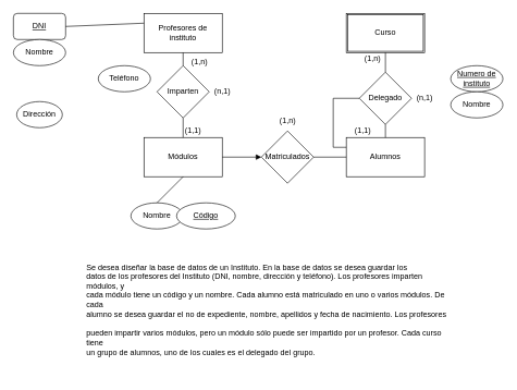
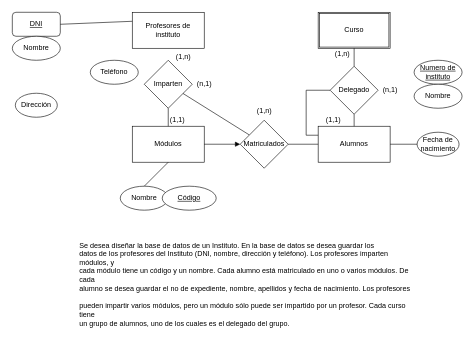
  <mxCell id="0" />
  <mxCell id="1" parent="0" />
  <mxCell id="2" value="Se desea diseñar la base de datos de un Instituto. En la base de datos se desea guardar los&#10;datos de los profesores del Instituto (DNI, nombre, dirección y teléfono). Los profesores imparten módulos, y&#10;cada módulo tiene un código y un nombre. Cada alumno está matriculado en uno o varios módulos. De cada&#10;alumno se desea guardar el no de expediente, nombre, apellidos y fecha de nacimiento. Los profesores&#10;&#10;pueden impartir varios módulos, pero un módulo sólo puede ser impartido por un profesor. Cada curso tiene&#10;un grupo de alumnos, uno de los cuales es el delegado del grupo." style="text;whiteSpace=wrap;html=1;" vertex="1" parent="1"><mxGeometry x="130" y="395" width="560" height="180" as="geometry" /></mxCell>
  <mxCell id="3" value="Profesores de instituto" style="rounded=0;whiteSpace=wrap;html=1;" vertex="1" parent="1"><mxGeometry x="220" y="20" width="120" height="60" as="geometry" /></mxCell>
  <mxCell id="4" value="&lt;u&gt;DNI&lt;/u&gt;" style="whiteSpace=wrap;html=1;rounded=1;" vertex="1" parent="1"><mxGeometry x="20" y="20" width="80" height="40" as="geometry" /></mxCell>
  <mxCell id="5" value="Dirección" style="ellipse;whiteSpace=wrap;html=1;" vertex="1" parent="1"><mxGeometry x="25" y="155" width="70" height="40" as="geometry" /></mxCell>
  <mxCell id="6" value="Teléfono" style="ellipse;whiteSpace=wrap;html=1;" vertex="1" parent="1"><mxGeometry x="150" y="100" width="80" height="40" as="geometry" /></mxCell>
  <mxCell id="7" value="Nombre" style="ellipse;whiteSpace=wrap;html=1;" vertex="1" parent="1"><mxGeometry x="20" y="60" width="80" height="40" as="geometry" /></mxCell>
  <mxCell id="8" value="" style="endArrow=none;html=1;rounded=0;entryX=0;entryY=0.25;entryDx=0;entryDy=0;exitX=1;exitY=0.5;exitDx=0;exitDy=0;" edge="1" parent="1" source="4" target="3"><mxGeometry width="50" height="50" relative="1" as="geometry"><mxPoint x="370" y="260" as="sourcePoint" /><mxPoint x="420" y="210" as="targetPoint" /></mxGeometry></mxCell>
  <mxCell id="9" value="Módulos" style="rounded=0;whiteSpace=wrap;html=1;" vertex="1" parent="1"><mxGeometry x="220" y="210" width="120" height="60" as="geometry" /></mxCell>
  <mxCell id="10" value="Imparten" style="rhombus;whiteSpace=wrap;html=1;" vertex="1" parent="1"><mxGeometry x="240" y="100" width="80" height="80" as="geometry" /></mxCell>
- <mxCell id="11" value="" style="endArrow=none;html=1;rounded=0;entryX=0.5;entryY=1;entryDx=0;entryDy=0;" edge="1" parent="1" source="10" target="3"><mxGeometry width="50" height="50" relative="1" as="geometry"><mxPoint x="370" y="260" as="sourcePoint" /><mxPoint x="420" y="210" as="targetPoint" /></mxGeometry></mxCell>
+ <mxCell id="11" value="" style="endArrow=none;html=1;rounded=0;" edge="1" parent="1" source="10" target="17"><mxGeometry width="50" height="50" relative="1" as="geometry"><mxPoint x="370" y="260" as="sourcePoint" /><mxPoint x="420" y="210" as="targetPoint" /></mxGeometry></mxCell>
  <mxCell id="12" value="" style="endArrow=none;html=1;rounded=0;entryX=0.5;entryY=1;entryDx=0;entryDy=0;exitX=0.5;exitY=0;exitDx=0;exitDy=0;" edge="1" parent="1" source="9" target="10"><mxGeometry width="50" height="50" relative="1" as="geometry"><mxPoint x="370" y="260" as="sourcePoint" /><mxPoint x="420" y="210" as="targetPoint" /></mxGeometry></mxCell>
  <mxCell id="13" value="Nombre" style="ellipse;whiteSpace=wrap;html=1;" vertex="1" parent="1"><mxGeometry x="200" y="310" width="80" height="40" as="geometry" /></mxCell>
  <mxCell id="14" value="&lt;u&gt;Código&lt;/u&gt;" style="ellipse;whiteSpace=wrap;html=1;" vertex="1" parent="1"><mxGeometry x="270" y="310" width="90" height="40" as="geometry" /></mxCell>
  <mxCell id="15" value="" style="endArrow=none;html=1;rounded=0;exitX=0.5;exitY=0;exitDx=0;exitDy=0;entryX=0.5;entryY=1;entryDx=0;entryDy=0;" edge="1" parent="1" source="13" target="9"><mxGeometry width="50" height="50" relative="1" as="geometry"><mxPoint x="370" y="270" as="sourcePoint" /><mxPoint x="420" y="220" as="targetPoint" /></mxGeometry></mxCell>
  <mxCell id="16" value="Alumnos" style="rounded=0;whiteSpace=wrap;html=1;" vertex="1" parent="1"><mxGeometry x="530" y="210" width="120" height="60" as="geometry" /></mxCell>
  <mxCell id="17" value="Matriculados" style="rhombus;whiteSpace=wrap;html=1;" vertex="1" parent="1"><mxGeometry x="400" y="200" width="80" height="80" as="geometry" /></mxCell>
  <mxCell id="18" value="" style="endArrow=block;html=1;rounded=0;exitX=1;exitY=0.5;exitDx=0;exitDy=0;entryX=0;entryY=0.5;entryDx=0;entryDy=0;" edge="1" parent="1" source="9" target="17"><mxGeometry width="50" height="50" relative="1" as="geometry"><mxPoint x="370" y="270" as="sourcePoint" /><mxPoint x="420" y="220" as="targetPoint" /></mxGeometry></mxCell>
  <mxCell id="19" value="" style="endArrow=none;html=1;rounded=0;exitX=0;exitY=0.5;exitDx=0;exitDy=0;entryX=1;entryY=0.5;entryDx=0;entryDy=0;" edge="1" parent="1" source="16" target="17"><mxGeometry width="50" height="50" relative="1" as="geometry"><mxPoint x="370" y="270" as="sourcePoint" /><mxPoint x="420" y="220" as="targetPoint" /></mxGeometry></mxCell>
  <mxCell id="20" value="(1,n)" style="text;html=1;align=center;verticalAlign=middle;resizable=0;points=[];autosize=1;strokeColor=none;fillColor=none;" vertex="1" parent="1"><mxGeometry x="415" y="170" width="50" height="30" as="geometry" /></mxCell>
  <mxCell id="21" value="&lt;u&gt;Numero de instituto&lt;/u&gt;" style="ellipse;whiteSpace=wrap;html=1;" vertex="1" parent="1"><mxGeometry x="690" y="100" width="80" height="40" as="geometry" /></mxCell>
+ <mxCell id="22" value="Fecha de nacimiento" style="ellipse;whiteSpace=wrap;html=1;" vertex="1" parent="1"><mxGeometry x="695" y="220" width="70" height="40" as="geometry" /></mxCell>
  <mxCell id="23" value="Nombre" style="ellipse;whiteSpace=wrap;html=1;" vertex="1" parent="1"><mxGeometry x="690" y="140" width="80" height="40" as="geometry" /></mxCell>
+ <mxCell id="24" value="" style="endArrow=none;html=1;rounded=0;entryX=0;entryY=0.5;entryDx=0;entryDy=0;exitX=1;exitY=0.5;exitDx=0;exitDy=0;" edge="1" parent="1" source="16" target="22"><mxGeometry width="50" height="50" relative="1" as="geometry"><mxPoint x="370" y="330" as="sourcePoint" /><mxPoint x="420" y="280" as="targetPoint" /></mxGeometry></mxCell>
  <mxCell id="25" value="(1,n)" style="text;html=1;align=center;verticalAlign=middle;resizable=0;points=[];autosize=1;strokeColor=none;fillColor=none;" vertex="1" parent="1"><mxGeometry x="280" y="80" width="50" height="30" as="geometry" /></mxCell>
  <mxCell id="26" value="(1,1)" style="text;html=1;align=center;verticalAlign=middle;resizable=0;points=[];autosize=1;strokeColor=none;fillColor=none;" vertex="1" parent="1"><mxGeometry x="270" y="185" width="50" height="30" as="geometry" /></mxCell>
  <mxCell id="27" value="(n,1)" style="text;html=1;align=center;verticalAlign=middle;resizable=0;points=[];autosize=1;strokeColor=none;fillColor=none;" vertex="1" parent="1"><mxGeometry x="315" y="125" width="50" height="30" as="geometry" /></mxCell>
  <mxCell id="28" value="Curso" style="shape=ext;double=1;rounded=0;whiteSpace=wrap;html=1;" vertex="1" parent="1"><mxGeometry x="530" y="20" width="120" height="60" as="geometry" /></mxCell>
  <mxCell id="29" value="Delegado" style="rhombus;whiteSpace=wrap;html=1;" vertex="1" parent="1"><mxGeometry x="550" y="110" width="80" height="80" as="geometry" /></mxCell>
  <mxCell id="30" value="" style="endArrow=none;html=1;rounded=0;entryX=0.5;entryY=1;entryDx=0;entryDy=0;exitX=0.5;exitY=0;exitDx=0;exitDy=0;" edge="1" parent="1" source="29" target="28"><mxGeometry width="50" height="50" relative="1" as="geometry"><mxPoint x="370" y="270" as="sourcePoint" /><mxPoint x="420" y="220" as="targetPoint" /></mxGeometry></mxCell>
  <mxCell id="31" value="" style="endArrow=none;html=1;rounded=0;entryX=0.5;entryY=1;entryDx=0;entryDy=0;exitX=0.5;exitY=0;exitDx=0;exitDy=0;" edge="1" parent="1" source="16" target="29"><mxGeometry width="50" height="50" relative="1" as="geometry"><mxPoint x="370" y="270" as="sourcePoint" /><mxPoint x="420" y="220" as="targetPoint" /></mxGeometry></mxCell>
  <mxCell id="32" value="(1,n)" style="text;html=1;align=center;verticalAlign=middle;resizable=0;points=[];autosize=1;strokeColor=none;fillColor=none;" vertex="1" parent="1"><mxGeometry x="545" y="75" width="50" height="30" as="geometry" /></mxCell>
  <mxCell id="33" value="(1,1)" style="text;html=1;align=center;verticalAlign=middle;resizable=0;points=[];autosize=1;strokeColor=none;fillColor=none;" vertex="1" parent="1"><mxGeometry x="530" y="185" width="50" height="30" as="geometry" /></mxCell>
  <mxCell id="34" value="" style="endArrow=none;html=1;rounded=0;entryX=0;entryY=0.5;entryDx=0;entryDy=0;exitX=0;exitY=0.25;exitDx=0;exitDy=0;" edge="1" parent="1" source="16" target="29"><mxGeometry width="50" height="50" relative="1" as="geometry"><mxPoint x="370" y="330" as="sourcePoint" /><mxPoint x="420" y="280" as="targetPoint" /><Array as="points"><mxPoint x="510" y="225" /><mxPoint x="510" y="150" /></Array></mxGeometry></mxCell>
  <mxCell id="35" value="(n,1)" style="text;html=1;align=center;verticalAlign=middle;resizable=0;points=[];autosize=1;strokeColor=none;fillColor=none;" vertex="1" parent="1"><mxGeometry x="625" y="135" width="50" height="30" as="geometry" /></mxCell>
